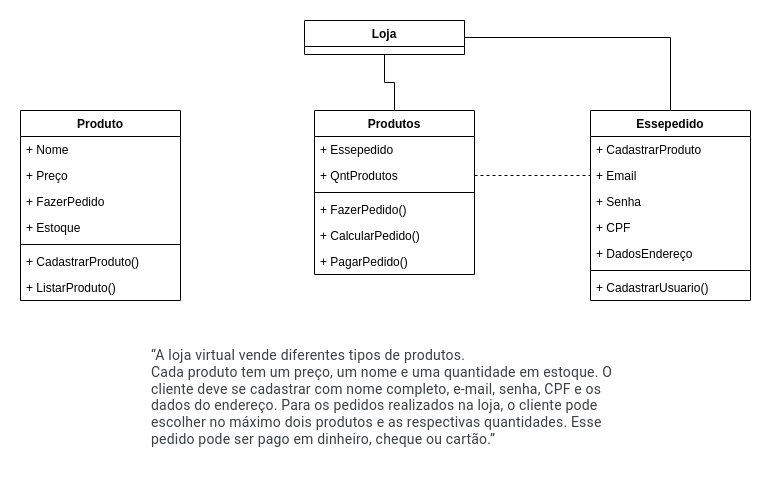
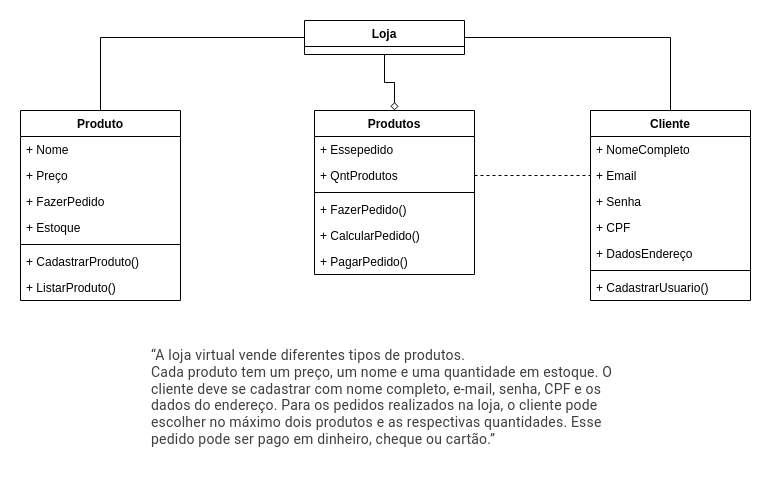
  <mxCell id="0" />
  <mxCell id="1" parent="0" />
- <mxCell id="2" style="edgeStyle=orthogonalEdgeStyle;rounded=0;orthogonalLoop=1;jettySize=auto;html=1;endArrow=none;endFill=0;" edge="1" parent="1" source="5" target="22"><mxGeometry relative="1" as="geometry" /></mxCell>
+ <mxCell id="2" style="edgeStyle=orthogonalEdgeStyle;rounded=0;orthogonalLoop=1;jettySize=auto;html=1;endArrow=diamond;endFill=0;" edge="1" parent="1" source="5" target="22"><mxGeometry relative="1" as="geometry" /></mxCell>
+ <mxCell id="3" style="edgeStyle=orthogonalEdgeStyle;rounded=0;orthogonalLoop=1;jettySize=auto;html=1;endArrow=none;endFill=0;" edge="1" parent="1" source="5" target="6"><mxGeometry relative="1" as="geometry" /></mxCell>
  <mxCell id="4" style="edgeStyle=orthogonalEdgeStyle;rounded=0;orthogonalLoop=1;jettySize=auto;html=1;endArrow=none;endFill=0;" edge="1" parent="1" source="5" target="14"><mxGeometry relative="1" as="geometry" /></mxCell>
  <mxCell id="5" value="Loja" style="swimlane;fontStyle=1;align=center;verticalAlign=top;childLayout=stackLayout;horizontal=1;startSize=26;horizontalStack=0;resizeParent=1;resizeParentMax=0;resizeLast=0;collapsible=1;marginBottom=0;" vertex="1" parent="1"><mxGeometry x="304" y="20" width="160" height="34" as="geometry" /></mxCell>
  <mxCell id="6" value="Produto" style="swimlane;fontStyle=1;align=center;verticalAlign=top;childLayout=stackLayout;horizontal=1;startSize=26;horizontalStack=0;resizeParent=1;resizeParentMax=0;resizeLast=0;collapsible=1;marginBottom=0;" vertex="1" parent="1"><mxGeometry x="20" y="110" width="160" height="190" as="geometry" /></mxCell>
  <mxCell id="7" value="+ Nome&#10;" style="text;strokeColor=none;fillColor=none;align=left;verticalAlign=top;spacingLeft=4;spacingRight=4;overflow=hidden;rotatable=0;points=[[0,0.5],[1,0.5]];portConstraint=eastwest;" vertex="1" parent="6"><mxGeometry y="26" width="160" height="26" as="geometry" /></mxCell>
  <mxCell id="8" value="+ Preço" style="text;strokeColor=none;fillColor=none;align=left;verticalAlign=top;spacingLeft=4;spacingRight=4;overflow=hidden;rotatable=0;points=[[0,0.5],[1,0.5]];portConstraint=eastwest;" vertex="1" parent="6"><mxGeometry y="52" width="160" height="26" as="geometry" /></mxCell>
  <mxCell id="9" value="+ FazerPedido" style="text;strokeColor=none;fillColor=none;align=left;verticalAlign=top;spacingLeft=4;spacingRight=4;overflow=hidden;rotatable=0;points=[[0,0.5],[1,0.5]];portConstraint=eastwest;" vertex="1" parent="6"><mxGeometry y="78" width="160" height="26" as="geometry" /></mxCell>
  <mxCell id="10" value="+ Estoque" style="text;strokeColor=none;fillColor=none;align=left;verticalAlign=top;spacingLeft=4;spacingRight=4;overflow=hidden;rotatable=0;points=[[0,0.5],[1,0.5]];portConstraint=eastwest;" vertex="1" parent="6"><mxGeometry y="104" width="160" height="26" as="geometry" /></mxCell>
  <mxCell id="11" value="" style="line;strokeWidth=1;fillColor=none;align=left;verticalAlign=middle;spacingTop=-1;spacingLeft=3;spacingRight=3;rotatable=0;labelPosition=right;points=[];portConstraint=eastwest;" vertex="1" parent="6"><mxGeometry y="130" width="160" height="8" as="geometry" /></mxCell>
  <mxCell id="12" value="+ CadastrarProduto()" style="text;strokeColor=none;fillColor=none;align=left;verticalAlign=top;spacingLeft=4;spacingRight=4;overflow=hidden;rotatable=0;points=[[0,0.5],[1,0.5]];portConstraint=eastwest;" vertex="1" parent="6"><mxGeometry y="138" width="160" height="26" as="geometry" /></mxCell>
  <mxCell id="13" value="+ ListarProduto()" style="text;strokeColor=none;fillColor=none;align=left;verticalAlign=top;spacingLeft=4;spacingRight=4;overflow=hidden;rotatable=0;points=[[0,0.5],[1,0.5]];portConstraint=eastwest;" vertex="1" parent="6"><mxGeometry y="164" width="160" height="26" as="geometry" /></mxCell>
- <mxCell id="14" value="Essepedido" style="swimlane;fontStyle=1;align=center;verticalAlign=top;childLayout=stackLayout;horizontal=1;startSize=26;horizontalStack=0;resizeParent=1;resizeParentMax=0;resizeLast=0;collapsible=1;marginBottom=0;" vertex="1" parent="1"><mxGeometry x="590" y="110" width="160" height="190" as="geometry" /></mxCell>
- <mxCell id="15" value="+ CadastrarProduto" style="text;strokeColor=none;fillColor=none;align=left;verticalAlign=top;spacingLeft=4;spacingRight=4;overflow=hidden;rotatable=0;points=[[0,0.5],[1,0.5]];portConstraint=eastwest;" vertex="1" parent="14"><mxGeometry y="26" width="160" height="26" as="geometry" /></mxCell>
+ <mxCell id="14" value="Cliente" style="swimlane;fontStyle=1;align=center;verticalAlign=top;childLayout=stackLayout;horizontal=1;startSize=26;horizontalStack=0;resizeParent=1;resizeParentMax=0;resizeLast=0;collapsible=1;marginBottom=0;" vertex="1" parent="1"><mxGeometry x="590" y="110" width="160" height="190" as="geometry" /></mxCell>
+ <mxCell id="15" value="+ NomeCompleto" style="text;strokeColor=none;fillColor=none;align=left;verticalAlign=top;spacingLeft=4;spacingRight=4;overflow=hidden;rotatable=0;points=[[0,0.5],[1,0.5]];portConstraint=eastwest;" vertex="1" parent="14"><mxGeometry y="26" width="160" height="26" as="geometry" /></mxCell>
  <mxCell id="16" value="+ Email" style="text;strokeColor=none;fillColor=none;align=left;verticalAlign=top;spacingLeft=4;spacingRight=4;overflow=hidden;rotatable=0;points=[[0,0.5],[1,0.5]];portConstraint=eastwest;" vertex="1" parent="14"><mxGeometry y="52" width="160" height="26" as="geometry" /></mxCell>
  <mxCell id="17" value="+ Senha" style="text;strokeColor=none;fillColor=none;align=left;verticalAlign=top;spacingLeft=4;spacingRight=4;overflow=hidden;rotatable=0;points=[[0,0.5],[1,0.5]];portConstraint=eastwest;" vertex="1" parent="14"><mxGeometry y="78" width="160" height="26" as="geometry" /></mxCell>
  <mxCell id="18" value="+ CPF" style="text;strokeColor=none;fillColor=none;align=left;verticalAlign=top;spacingLeft=4;spacingRight=4;overflow=hidden;rotatable=0;points=[[0,0.5],[1,0.5]];portConstraint=eastwest;" vertex="1" parent="14"><mxGeometry y="104" width="160" height="26" as="geometry" /></mxCell>
  <mxCell id="19" value="+ DadosEndereço" style="text;strokeColor=none;fillColor=none;align=left;verticalAlign=top;spacingLeft=4;spacingRight=4;overflow=hidden;rotatable=0;points=[[0,0.5],[1,0.5]];portConstraint=eastwest;" vertex="1" parent="14"><mxGeometry y="130" width="160" height="26" as="geometry" /></mxCell>
  <mxCell id="20" value="" style="line;strokeWidth=1;fillColor=none;align=left;verticalAlign=middle;spacingTop=-1;spacingLeft=3;spacingRight=3;rotatable=0;labelPosition=right;points=[];portConstraint=eastwest;" vertex="1" parent="14"><mxGeometry y="156" width="160" height="8" as="geometry" /></mxCell>
  <mxCell id="21" value="+ CadastrarUsuario()" style="text;strokeColor=none;fillColor=none;align=left;verticalAlign=top;spacingLeft=4;spacingRight=4;overflow=hidden;rotatable=0;points=[[0,0.5],[1,0.5]];portConstraint=eastwest;" vertex="1" parent="14"><mxGeometry y="164" width="160" height="26" as="geometry" /></mxCell>
  <mxCell id="22" value="Produtos" style="swimlane;fontStyle=1;align=center;verticalAlign=top;childLayout=stackLayout;horizontal=1;startSize=26;horizontalStack=0;resizeParent=1;resizeParentMax=0;resizeLast=0;collapsible=1;marginBottom=0;" vertex="1" parent="1"><mxGeometry x="314" y="110" width="160" height="164" as="geometry" /></mxCell>
  <mxCell id="23" value="+ Essepedido" style="text;strokeColor=none;fillColor=none;align=left;verticalAlign=top;spacingLeft=4;spacingRight=4;overflow=hidden;rotatable=0;points=[[0,0.5],[1,0.5]];portConstraint=eastwest;" vertex="1" parent="22"><mxGeometry y="26" width="160" height="26" as="geometry" /></mxCell>
  <mxCell id="24" value="+ QntProdutos" style="text;strokeColor=none;fillColor=none;align=left;verticalAlign=top;spacingLeft=4;spacingRight=4;overflow=hidden;rotatable=0;points=[[0,0.5],[1,0.5]];portConstraint=eastwest;" vertex="1" parent="22"><mxGeometry y="52" width="160" height="26" as="geometry" /></mxCell>
  <mxCell id="25" value="" style="line;strokeWidth=1;fillColor=none;align=left;verticalAlign=middle;spacingTop=-1;spacingLeft=3;spacingRight=3;rotatable=0;labelPosition=right;points=[];portConstraint=eastwest;" vertex="1" parent="22"><mxGeometry y="78" width="160" height="8" as="geometry" /></mxCell>
  <mxCell id="26" value="+ FazerPedido()" style="text;strokeColor=none;fillColor=none;align=left;verticalAlign=top;spacingLeft=4;spacingRight=4;overflow=hidden;rotatable=0;points=[[0,0.5],[1,0.5]];portConstraint=eastwest;" vertex="1" parent="22"><mxGeometry y="86" width="160" height="26" as="geometry" /></mxCell>
  <mxCell id="27" value="+ CalcularPedido()" style="text;strokeColor=none;fillColor=none;align=left;verticalAlign=top;spacingLeft=4;spacingRight=4;overflow=hidden;rotatable=0;points=[[0,0.5],[1,0.5]];portConstraint=eastwest;" vertex="1" parent="22"><mxGeometry y="112" width="160" height="26" as="geometry" /></mxCell>
  <mxCell id="28" value="+ PagarPedido()" style="text;strokeColor=none;fillColor=none;align=left;verticalAlign=top;spacingLeft=4;spacingRight=4;overflow=hidden;rotatable=0;points=[[0,0.5],[1,0.5]];portConstraint=eastwest;" vertex="1" parent="22"><mxGeometry y="138" width="160" height="26" as="geometry" /></mxCell>
  <mxCell id="29" value="&lt;span style=&quot;color: rgb(60, 64, 67); font-family: roboto, arial, sans-serif; font-size: 14px; font-style: normal; font-weight: 400; letter-spacing: 0.2px; text-indent: 0px; text-transform: none; word-spacing: 0px; display: inline; float: none;&quot;&gt;“A loja virtual vende diferentes tipos de produtos.&lt;/span&gt;&lt;br style=&quot;color: rgb(60, 64, 67); font-family: roboto, arial, sans-serif; font-size: 14px; font-style: normal; font-weight: 400; letter-spacing: 0.2px; text-indent: 0px; text-transform: none; word-spacing: 0px;&quot;&gt;&lt;span style=&quot;color: rgb(60, 64, 67); font-family: roboto, arial, sans-serif; font-size: 14px; font-style: normal; font-weight: 400; letter-spacing: 0.2px; text-indent: 0px; text-transform: none; word-spacing: 0px; display: inline; float: none;&quot;&gt;Cada produto tem um preço, um nome e uma quantidade em estoque. O&lt;/span&gt;&lt;br style=&quot;color: rgb(60, 64, 67); font-family: roboto, arial, sans-serif; font-size: 14px; font-style: normal; font-weight: 400; letter-spacing: 0.2px; text-indent: 0px; text-transform: none; word-spacing: 0px;&quot;&gt;&lt;span style=&quot;color: rgb(60, 64, 67); font-family: roboto, arial, sans-serif; font-size: 14px; font-style: normal; font-weight: 400; letter-spacing: 0.2px; text-indent: 0px; text-transform: none; word-spacing: 0px; display: inline; float: none;&quot;&gt;cliente deve se cadastrar com nome completo, e-mail, senha, CPF e os&lt;/span&gt;&lt;br style=&quot;color: rgb(60, 64, 67); font-family: roboto, arial, sans-serif; font-size: 14px; font-style: normal; font-weight: 400; letter-spacing: 0.2px; text-indent: 0px; text-transform: none; word-spacing: 0px;&quot;&gt;&lt;span style=&quot;color: rgb(60, 64, 67); font-family: roboto, arial, sans-serif; font-size: 14px; font-style: normal; font-weight: 400; letter-spacing: 0.2px; text-indent: 0px; text-transform: none; word-spacing: 0px; display: inline; float: none;&quot;&gt;dados do endereço. Para os pedidos realizados na loja, o cliente pode&lt;/span&gt;&lt;br style=&quot;color: rgb(60, 64, 67); font-family: roboto, arial, sans-serif; font-size: 14px; font-style: normal; font-weight: 400; letter-spacing: 0.2px; text-indent: 0px; text-transform: none; word-spacing: 0px;&quot;&gt;&lt;span style=&quot;color: rgb(60, 64, 67); font-family: roboto, arial, sans-serif; font-size: 14px; font-style: normal; font-weight: 400; letter-spacing: 0.2px; text-indent: 0px; text-transform: none; word-spacing: 0px; display: inline; float: none;&quot;&gt;escolher no máximo dois produtos e as respectivas quantidades. Esse&lt;/span&gt;&lt;br style=&quot;color: rgb(60, 64, 67); font-family: roboto, arial, sans-serif; font-size: 14px; font-style: normal; font-weight: 400; letter-spacing: 0.2px; text-indent: 0px; text-transform: none; word-spacing: 0px;&quot;&gt;&lt;span style=&quot;color: rgb(60, 64, 67); font-family: roboto, arial, sans-serif; font-size: 14px; font-style: normal; font-weight: 400; letter-spacing: 0.2px; text-indent: 0px; text-transform: none; word-spacing: 0px; display: inline; float: none;&quot;&gt;pedido pode ser pago em dinheiro, cheque ou cartão.”&lt;/span&gt;" style="text;whiteSpace=wrap;html=1;" vertex="1" parent="1"><mxGeometry x="149" y="340" width="490" height="120" as="geometry" /></mxCell>
  <mxCell id="30" style="edgeStyle=orthogonalEdgeStyle;rounded=0;orthogonalLoop=1;jettySize=auto;html=1;endArrow=none;endFill=0;entryX=0;entryY=0.5;entryDx=0;entryDy=0;dashed=1;" edge="1" parent="1" source="24" target="16"><mxGeometry relative="1" as="geometry"><mxPoint x="560" y="210" as="targetPoint" /></mxGeometry></mxCell>
